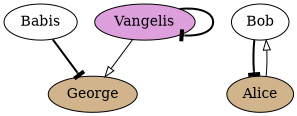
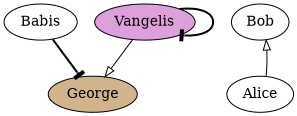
  digraph {
    node [fillcolor=white style=filled]
    edge [arrowhead=tee style=bold]
    Babis
    George [fillcolor=tan]
    Vangelis [fillcolor=plum]
    Bob
-   Alice [fillcolor=tan]
+   Alice
    Babis -> George
    Vangelis -> George [arrowhead=onormal style=solid]
    Vangelis -> Vangelis
-   Bob -> Alice
    Alice -> Bob [arrowhead=onormal style=solid]
  }
